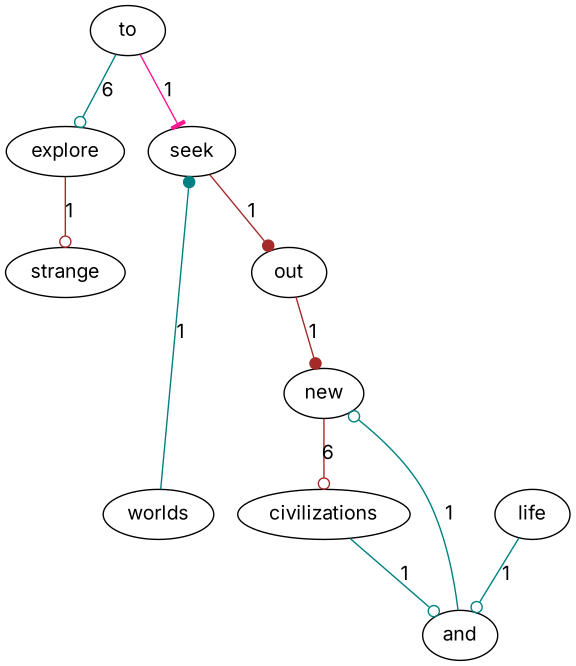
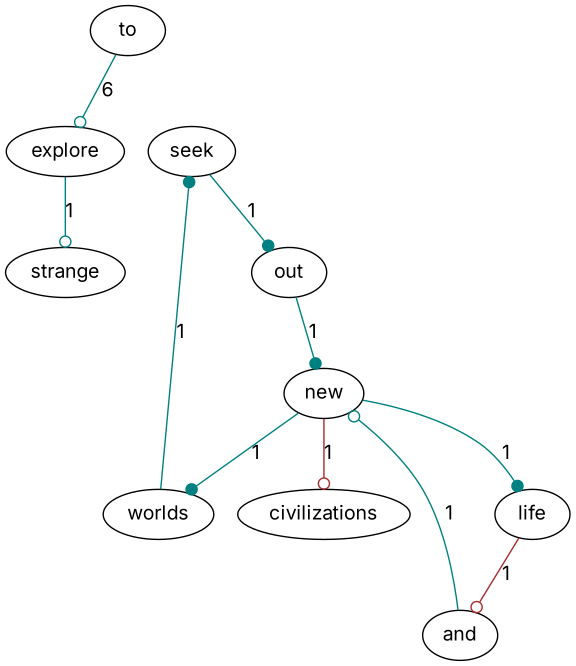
  digraph {
    fontname=Inter
    node [fontname=Inter]
    edge [arrowhead=odot color=teal fontname=Inter]
    to
    explore
    seek
    strange
    out
    new
    worlds
    life
    civilizations
    and
    to -> explore [label=6]
-   to -> seek [arrowhead=tee color=deeppink label=1]
-   explore -> strange [color=brown label=1]
-   seek -> out [arrowhead=dot color=brown label=1]
-   out -> new [arrowhead=dot color=brown label=1]
-   new -> civilizations [color=brown label=6]
+   explore -> strange [label=1]
+   seek -> out [arrowhead=dot label=1]
+   out -> new [arrowhead=dot label=1]
+   new -> worlds [arrowhead=dot label=1]
+   new -> life [arrowhead=dot label=1]
+   new -> civilizations [color=brown label=1]
    worlds -> seek [arrowhead=dot label=1]
-   life -> and [label=1]
-   civilizations -> and [label=1]
+   life -> and [color=brown label=1]
    and -> new [label=1]
  }
